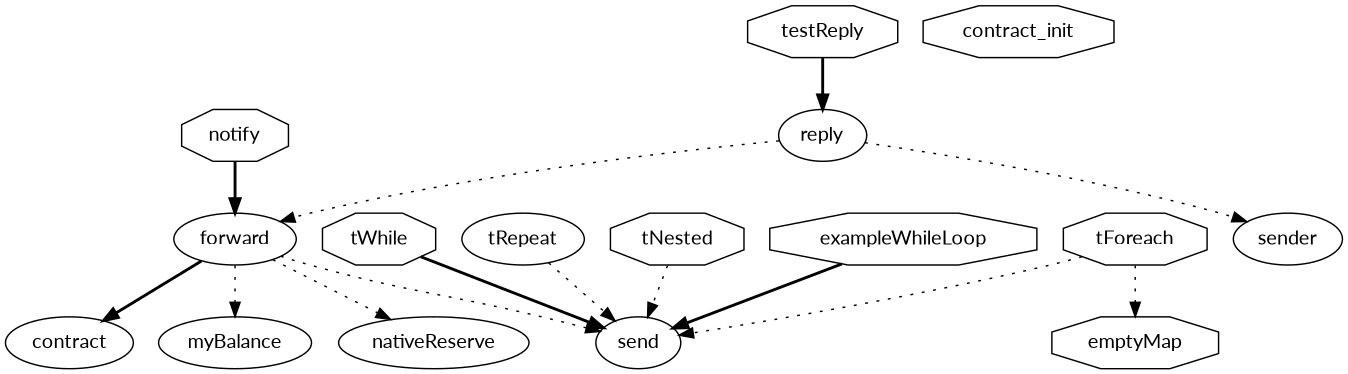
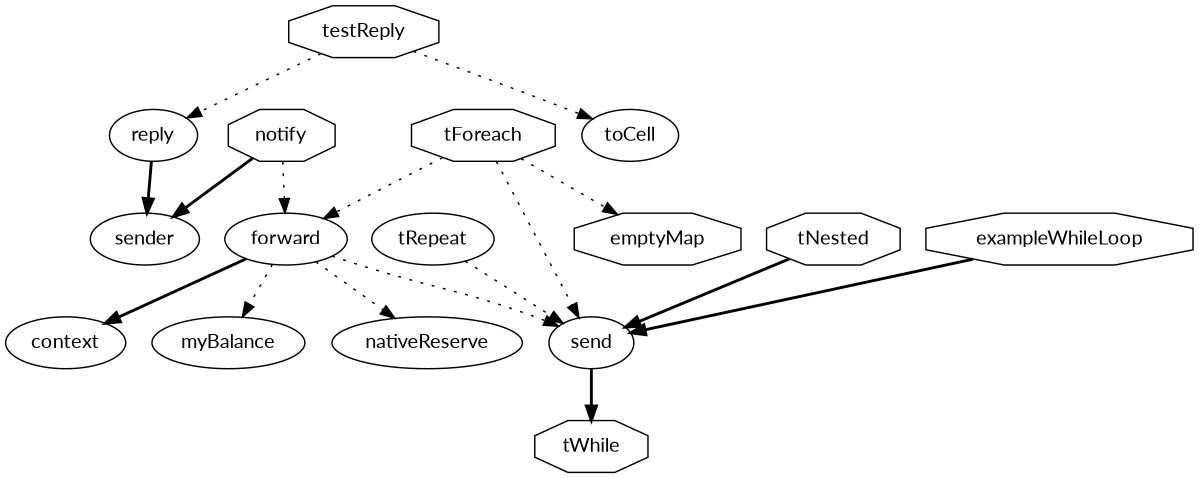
  digraph {
    fontname=Lato
    node [fontname=Lato shape=ellipse]
    edge [fontname=Lato style=dotted]
    n1 [label=reply]
    n2 [label=forward]
    n3 [label=sender]
-   n4 [label=contract]
+   n4 [label=context]
    n5 [label=myBalance]
    n6 [label=nativeReserve]
    n7 [label=send]
    n8 [label=notify shape=octagon]
    n9 [label=tWhile shape=octagon]
    n10 [label=tRepeat]
    n11 [label=tForeach shape=octagon]
    n12 [label=emptyMap shape=octagon]
    n13 [label=tNested shape=octagon]
-   n14 [label=contract_init shape=octagon]
    n15 [label=exampleWhileLoop shape=octagon]
    n16 [label=testReply shape=octagon]
-   n1 -> n2
-   n1 -> n3
+   n17 [label=toCell]
+   n11 -> n2
+   n1 -> n3 [style=bold]
    n2 -> n4 [style=bold]
    n2 -> n5
    n2 -> n6
    n2 -> n7
-   n8 -> n2 [style=bold]
-   n9 -> n7 [style=bold]
+   n8 -> n2
+   n8 -> n3 [style=bold]
+   n7 -> n9 [style=bold]
    n10 -> n7
    n11 -> n7
    n11 -> n12
-   n13 -> n7
+   n13 -> n7 [style=bold]
    n15 -> n7 [style=bold]
-   n16 -> n1 [style=bold]
+   n16 -> n1
+   n16 -> n17
  }
